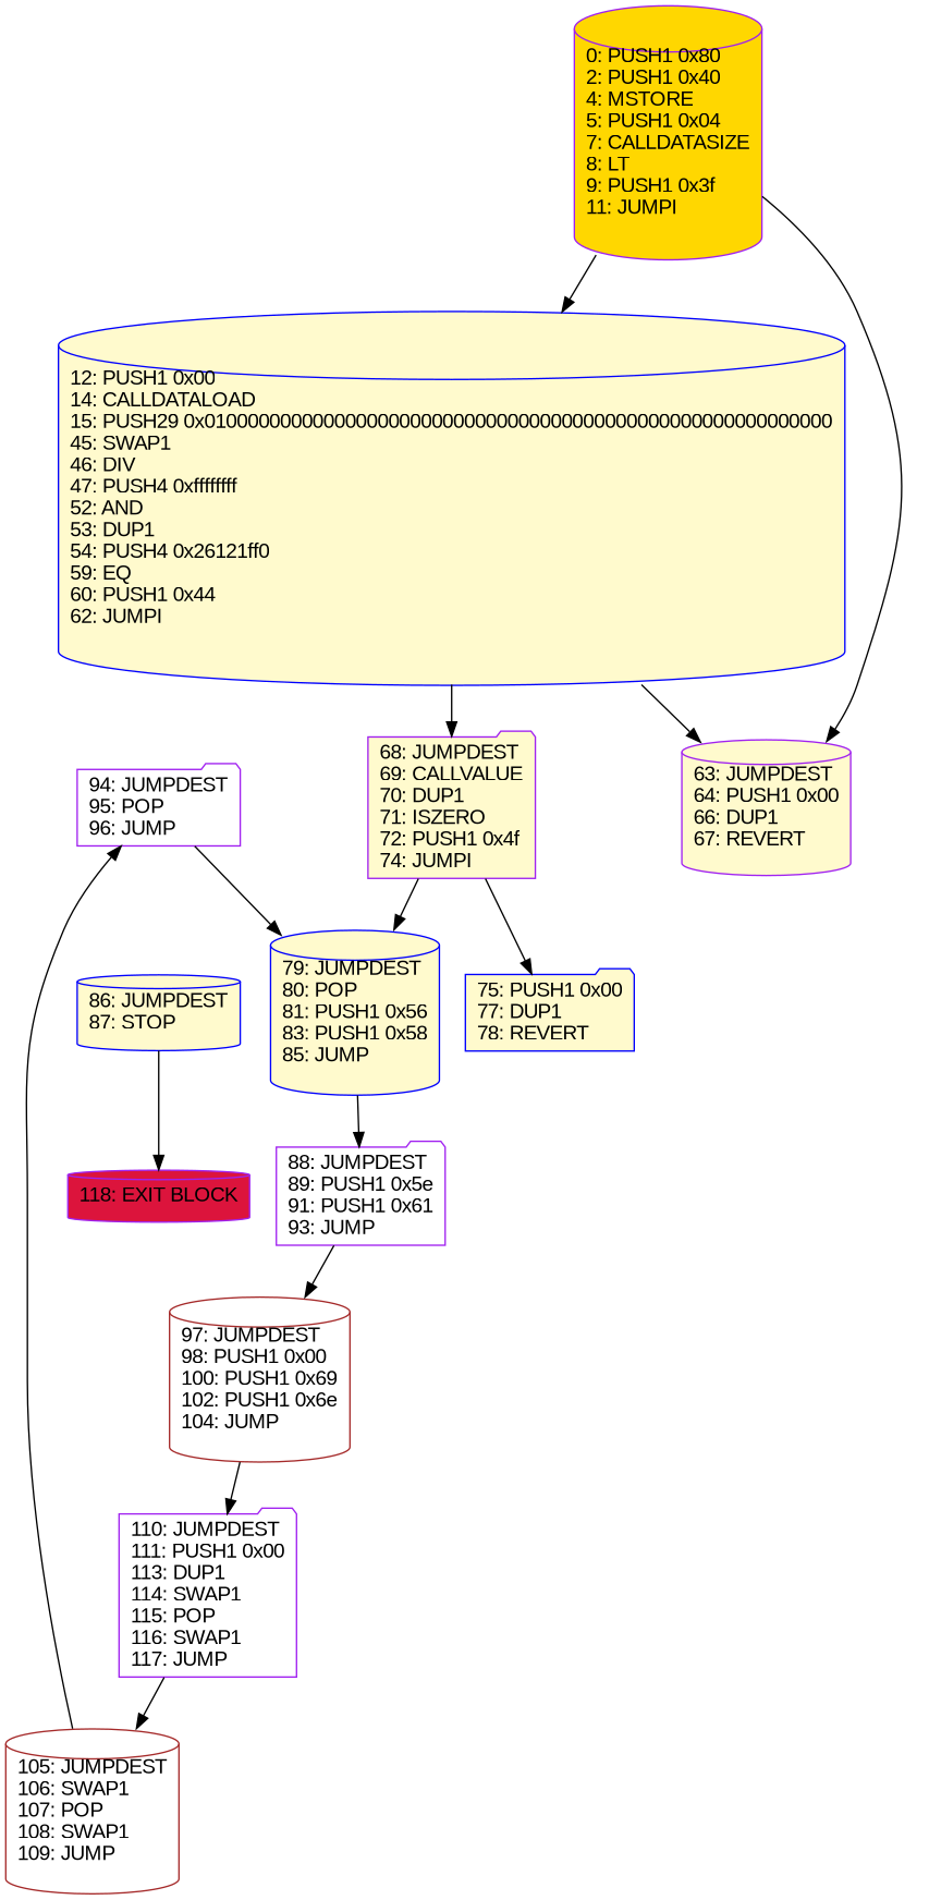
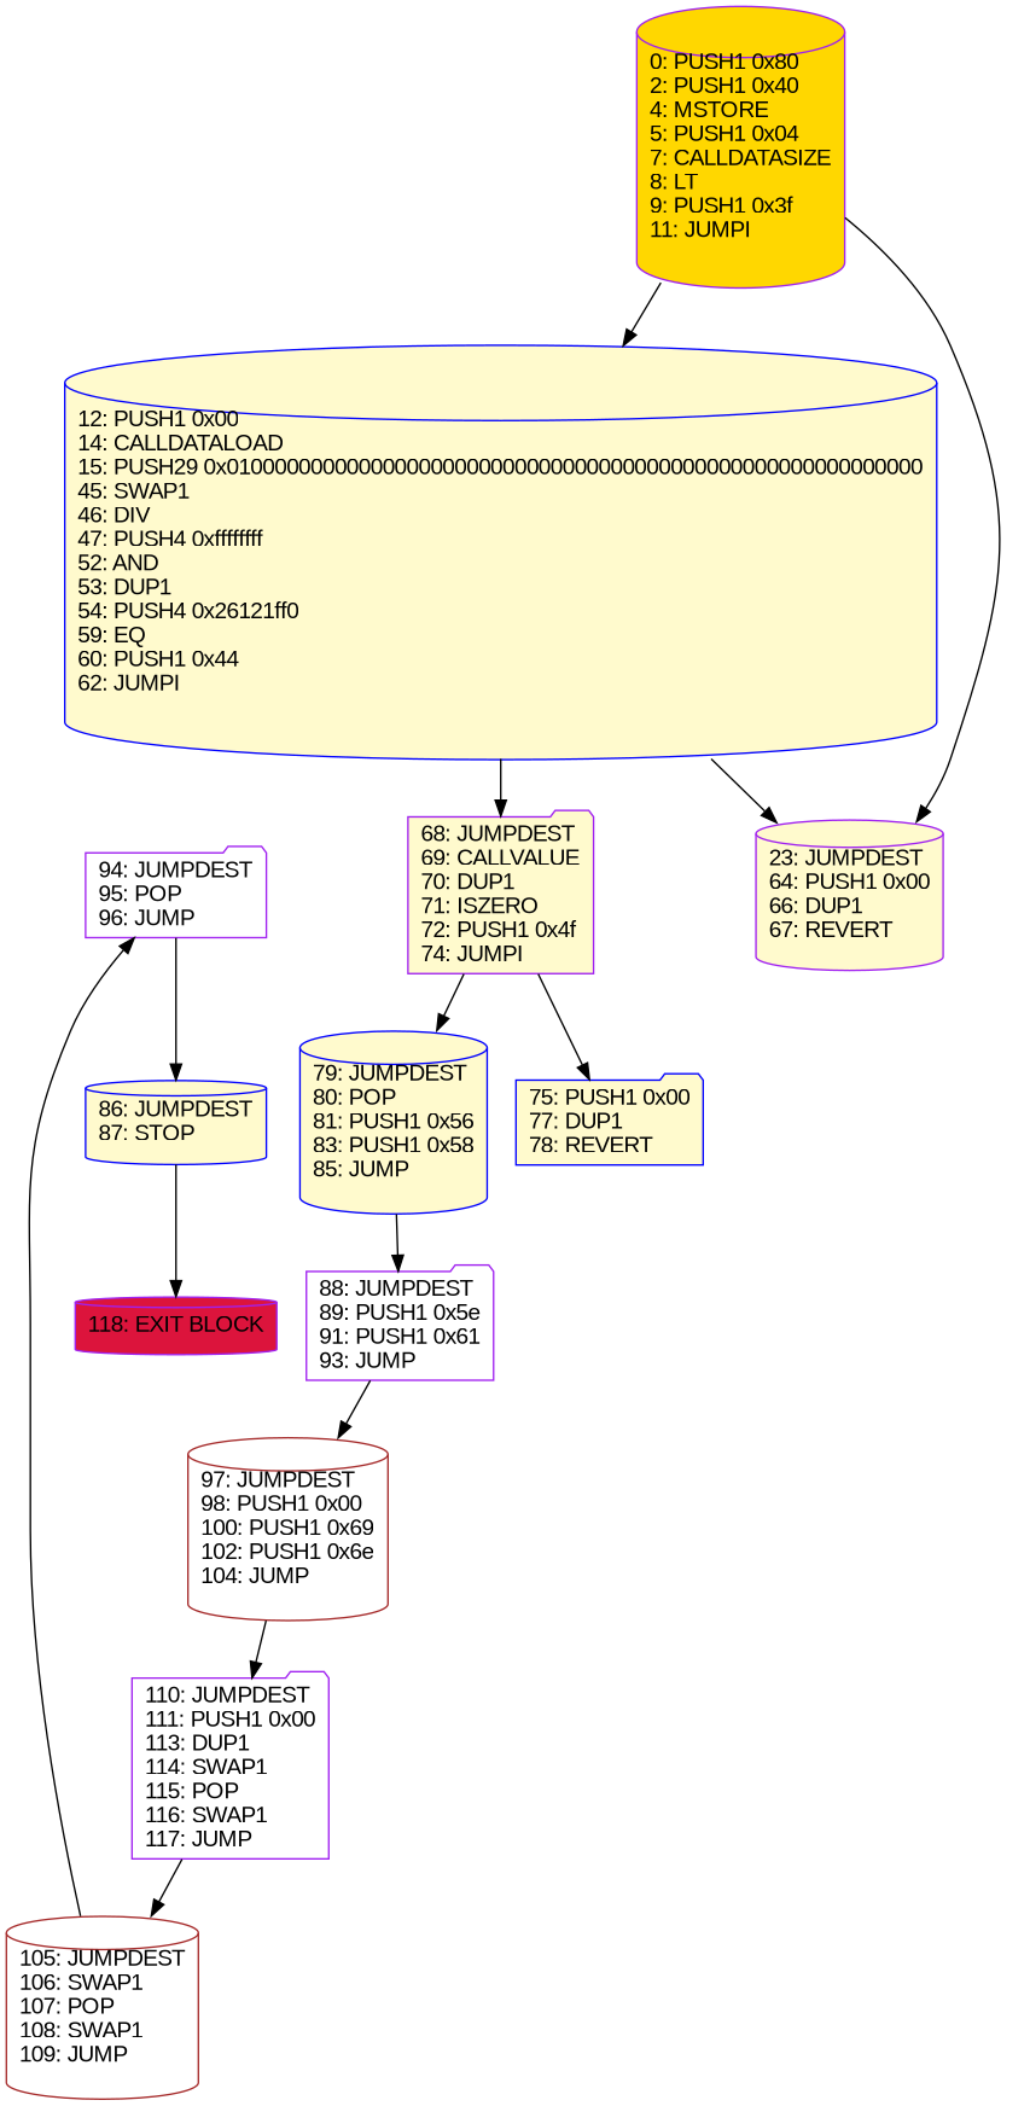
  digraph {
    rankdir=UD
    node [color=purple fillcolor=lemonchiffon fontcolor=black fontname=arial shape=cylinder style=filled]
    n1 [color=blue label="86: JUMPDEST\l87: STOP\l"]
    n2 [fillcolor=crimson label="118: EXIT BLOCK\l"]
    n3 [label="68: JUMPDEST\l69: CALLVALUE\l70: DUP1\l71: ISZERO\l72: PUSH1 0x4f\l74: JUMPI\l" shape=folder]
    n4 [color=blue label="75: PUSH1 0x00\l77: DUP1\l78: REVERT\l" shape=folder]
    n5 [color=blue label="79: JUMPDEST\l80: POP\l81: PUSH1 0x56\l83: PUSH1 0x58\l85: JUMP\l"]
    n6 [fillcolor=white label="88: JUMPDEST\l89: PUSH1 0x5e\l91: PUSH1 0x61\l93: JUMP\l" shape=folder]
    n7 [color=brown fillcolor=white label="97: JUMPDEST\l98: PUSH1 0x00\l100: PUSH1 0x69\l102: PUSH1 0x6e\l104: JUMP\l"]
    n8 [fillcolor=white label="110: JUMPDEST\l111: PUSH1 0x00\l113: DUP1\l114: SWAP1\l115: POP\l116: SWAP1\l117: JUMP\l" shape=folder]
    n9 [fillcolor=gold label="0: PUSH1 0x80\l2: PUSH1 0x40\l4: MSTORE\l5: PUSH1 0x04\l7: CALLDATASIZE\l8: LT\l9: PUSH1 0x3f\l11: JUMPI\l"]
    n10 [color=blue label="12: PUSH1 0x00\l14: CALLDATALOAD\l15: PUSH29 0x0100000000000000000000000000000000000000000000000000000000\l45: SWAP1\l46: DIV\l47: PUSH4 0xffffffff\l52: AND\l53: DUP1\l54: PUSH4 0x26121ff0\l59: EQ\l60: PUSH1 0x44\l62: JUMPI\l"]
-   n11 [label="63: JUMPDEST\l64: PUSH1 0x00\l66: DUP1\l67: REVERT\l"]
+   n11 [label="23: JUMPDEST\l64: PUSH1 0x00\l66: DUP1\l67: REVERT\l"]
    n12 [color=brown fillcolor=white label="105: JUMPDEST\l106: SWAP1\l107: POP\l108: SWAP1\l109: JUMP\l"]
    n13 [fillcolor=white label="94: JUMPDEST\l95: POP\l96: JUMP\l" shape=folder]
    n1 -> n2
    n3 -> n4
    n3 -> n5
    n5 -> n6
    n6 -> n7
    n7 -> n8
    n8 -> n12
    n9 -> n10
    n9 -> n11
    n10 -> n3
    n10 -> n11
    n12 -> n13
-   n13 -> n5
+   n13 -> n1
  }
